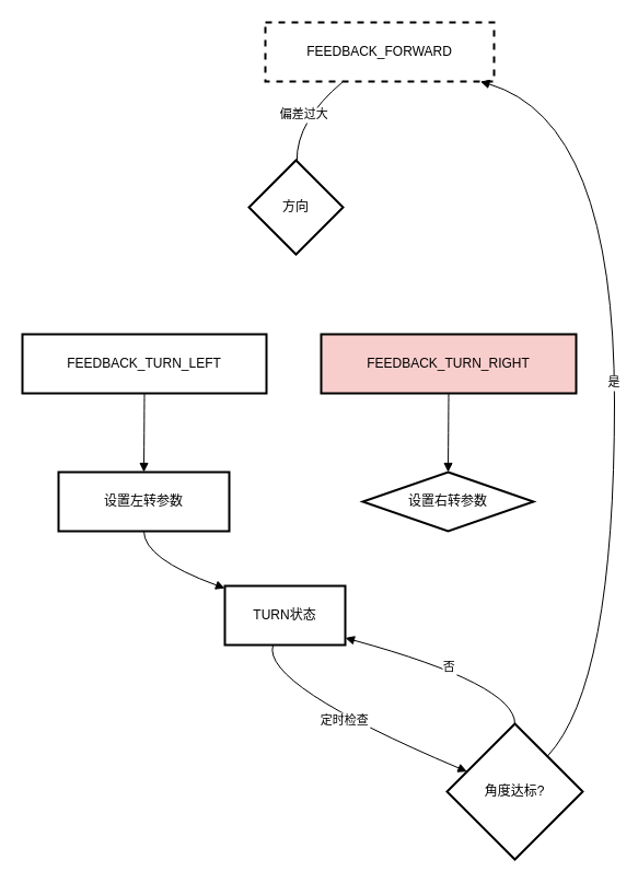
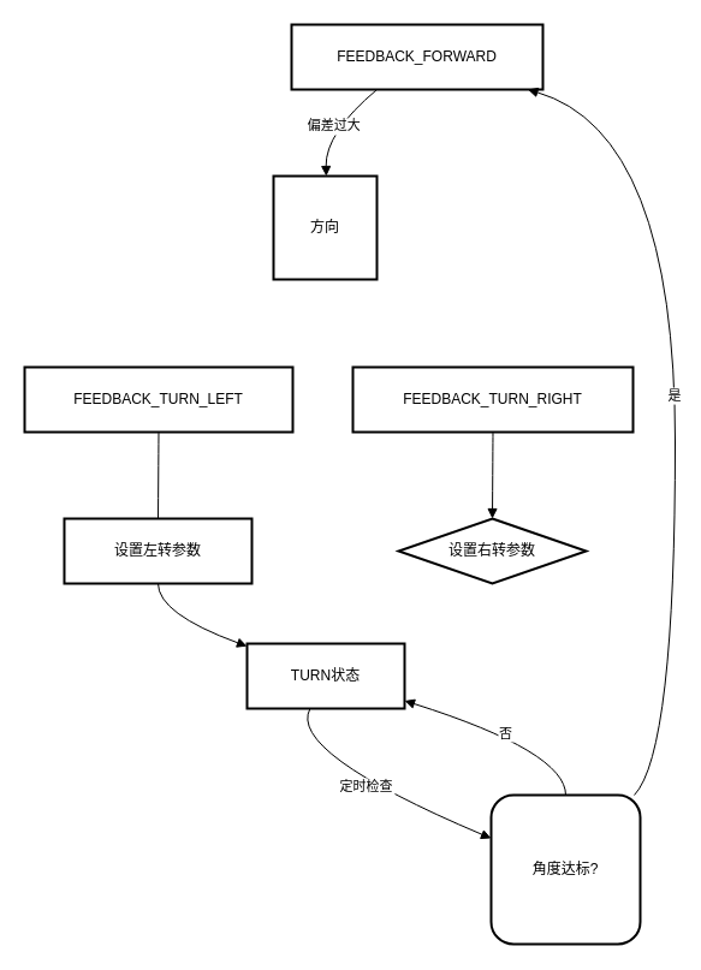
  <mxCell id="0" />
  <mxCell id="1" parent="0" />
- <mxCell id="2" value="FEEDBACK_FORWARD" style="whiteSpace=wrap;strokeWidth=2;dashed=1;" vertex="1" parent="1"><mxGeometry x="242" y="20" width="209" height="54" as="geometry" /></mxCell>
- <mxCell id="3" value="方向" style="rhombus;strokeWidth=2;whiteSpace=wrap;" vertex="1" parent="1"><mxGeometry x="227" y="146" width="86" height="86" as="geometry" /></mxCell>
+ <mxCell id="2" value="FEEDBACK_FORWARD" style="whiteSpace=wrap;strokeWidth=2;" vertex="1" parent="1"><mxGeometry x="242" y="20" width="209" height="54" as="geometry" /></mxCell>
+ <mxCell id="3" value="方向" style="strokeWidth=2;whiteSpace=wrap;rounded=0;" vertex="1" parent="1"><mxGeometry x="227" y="146" width="86" height="86" as="geometry" /></mxCell>
  <mxCell id="4" value="FEEDBACK_TURN_LEFT" style="whiteSpace=wrap;strokeWidth=2;" vertex="1" parent="1"><mxGeometry x="20" y="305" width="223" height="54" as="geometry" /></mxCell>
- <mxCell id="5" value="FEEDBACK_TURN_RIGHT" style="whiteSpace=wrap;strokeWidth=2;fillColor=#f8cecc;" vertex="1" parent="1"><mxGeometry x="293" y="305" width="233" height="54" as="geometry" /></mxCell>
+ <mxCell id="5" value="FEEDBACK_TURN_RIGHT" style="whiteSpace=wrap;strokeWidth=2;" vertex="1" parent="1"><mxGeometry x="293" y="305" width="233" height="54" as="geometry" /></mxCell>
  <mxCell id="6" value="设置左转参数" style="whiteSpace=wrap;strokeWidth=2;" vertex="1" parent="1"><mxGeometry x="53" y="431" width="156" height="54" as="geometry" /></mxCell>
- <mxCell id="7" value="TURN状态" style="whiteSpace=wrap;strokeWidth=2;" vertex="1" parent="1"><mxGeometry x="205" y="535" width="110" height="54" as="geometry" /></mxCell>
+ <mxCell id="7" value="TURN状态" style="whiteSpace=wrap;strokeWidth=2;" vertex="1" parent="1"><mxGeometry x="205" y="535" width="131" height="54" as="geometry" /></mxCell>
  <mxCell id="8" value="设置右转参数" style="rhombus;whiteSpace=wrap;strokeWidth=2;" vertex="1" parent="1"><mxGeometry x="331" y="431" width="156" height="54" as="geometry" /></mxCell>
- <mxCell id="9" value="角度达标?" style="rhombus;strokeWidth=2;whiteSpace=wrap;" vertex="1" parent="1"><mxGeometry x="408" y="661" width="124" height="124" as="geometry" /></mxCell>
- <mxCell id="10" value="偏差过大" style="curved=1;startArrow=none;endArrow=none;exitX=0.34;exitY=1;entryX=0.51;entryY=0;rounded=0;" edge="1" parent="1" source="2" target="3"><mxGeometry relative="1" as="geometry"><Array as="points"><mxPoint x="270" y="110" /></Array></mxGeometry></mxCell>
- <mxCell id="11" value="" style="curved=1;startArrow=none;endArrow=block;exitX=0.5;exitY=0.99;entryX=0.5;entryY=0;rounded=0;" edge="1" parent="1" source="4" target="6"><mxGeometry relative="1" as="geometry"><Array as="points" /></mxGeometry></mxCell>
+ <mxCell id="9" value="角度达标?" style="strokeWidth=2;whiteSpace=wrap;rounded=1;" vertex="1" parent="1"><mxGeometry x="408" y="661" width="124" height="124" as="geometry" /></mxCell>
+ <mxCell id="10" value="偏差过大" style="curved=1;startArrow=none;endArrow=block;exitX=0.34;exitY=1;entryX=0.51;entryY=0;rounded=0;" edge="1" parent="1" source="2" target="3"><mxGeometry relative="1" as="geometry"><Array as="points"><mxPoint x="270" y="110" /></Array></mxGeometry></mxCell>
+ <mxCell id="11" value="" style="curved=1;startArrow=none;endArrow=none;exitX=0.5;exitY=0.99;entryX=0.5;entryY=0;rounded=0;" edge="1" parent="1" source="4" target="6"><mxGeometry relative="1" as="geometry"><Array as="points" /></mxGeometry></mxCell>
  <mxCell id="12" value="" style="curved=1;startArrow=none;endArrow=block;exitX=0.5;exitY=1;entryX=0;entryY=0.04;rounded=0;" edge="1" parent="1" source="6" target="7"><mxGeometry relative="1" as="geometry"><Array as="points"><mxPoint x="131" y="510" /></Array></mxGeometry></mxCell>
  <mxCell id="13" value="" style="curved=1;startArrow=none;endArrow=block;exitX=0.5;exitY=0.99;entryX=0.5;entryY=0;rounded=0;" edge="1" parent="1" source="5" target="8"><mxGeometry relative="1" as="geometry"><Array as="points" /></mxGeometry></mxCell>
  <mxCell id="14" value="定时检查" style="curved=1;startArrow=none;endArrow=block;exitX=0.4;exitY=1;entryX=0;entryY=0.29;rounded=0;" edge="1" parent="1" source="7" target="9"><mxGeometry relative="1" as="geometry"><Array as="points"><mxPoint x="238" y="625" /></Array></mxGeometry></mxCell>
  <mxCell id="15" value="是" style="curved=1;startArrow=none;endArrow=block;exitX=0.96;exitY=0;entryX=0.94;entryY=1;rounded=0;" edge="1" parent="1" source="9" target="2"><mxGeometry relative="1" as="geometry"><Array as="points"><mxPoint x="561" y="625" /><mxPoint x="561" y="110" /></Array></mxGeometry></mxCell>
  <mxCell id="16" value="否" style="curved=1;startArrow=none;endArrow=block;exitX=0.5;exitY=0;entryX=1;entryY=0.88;rounded=0;" edge="1" parent="1" source="9" target="7"><mxGeometry relative="1" as="geometry"><Array as="points"><mxPoint x="470" y="625" /></Array></mxGeometry></mxCell>
